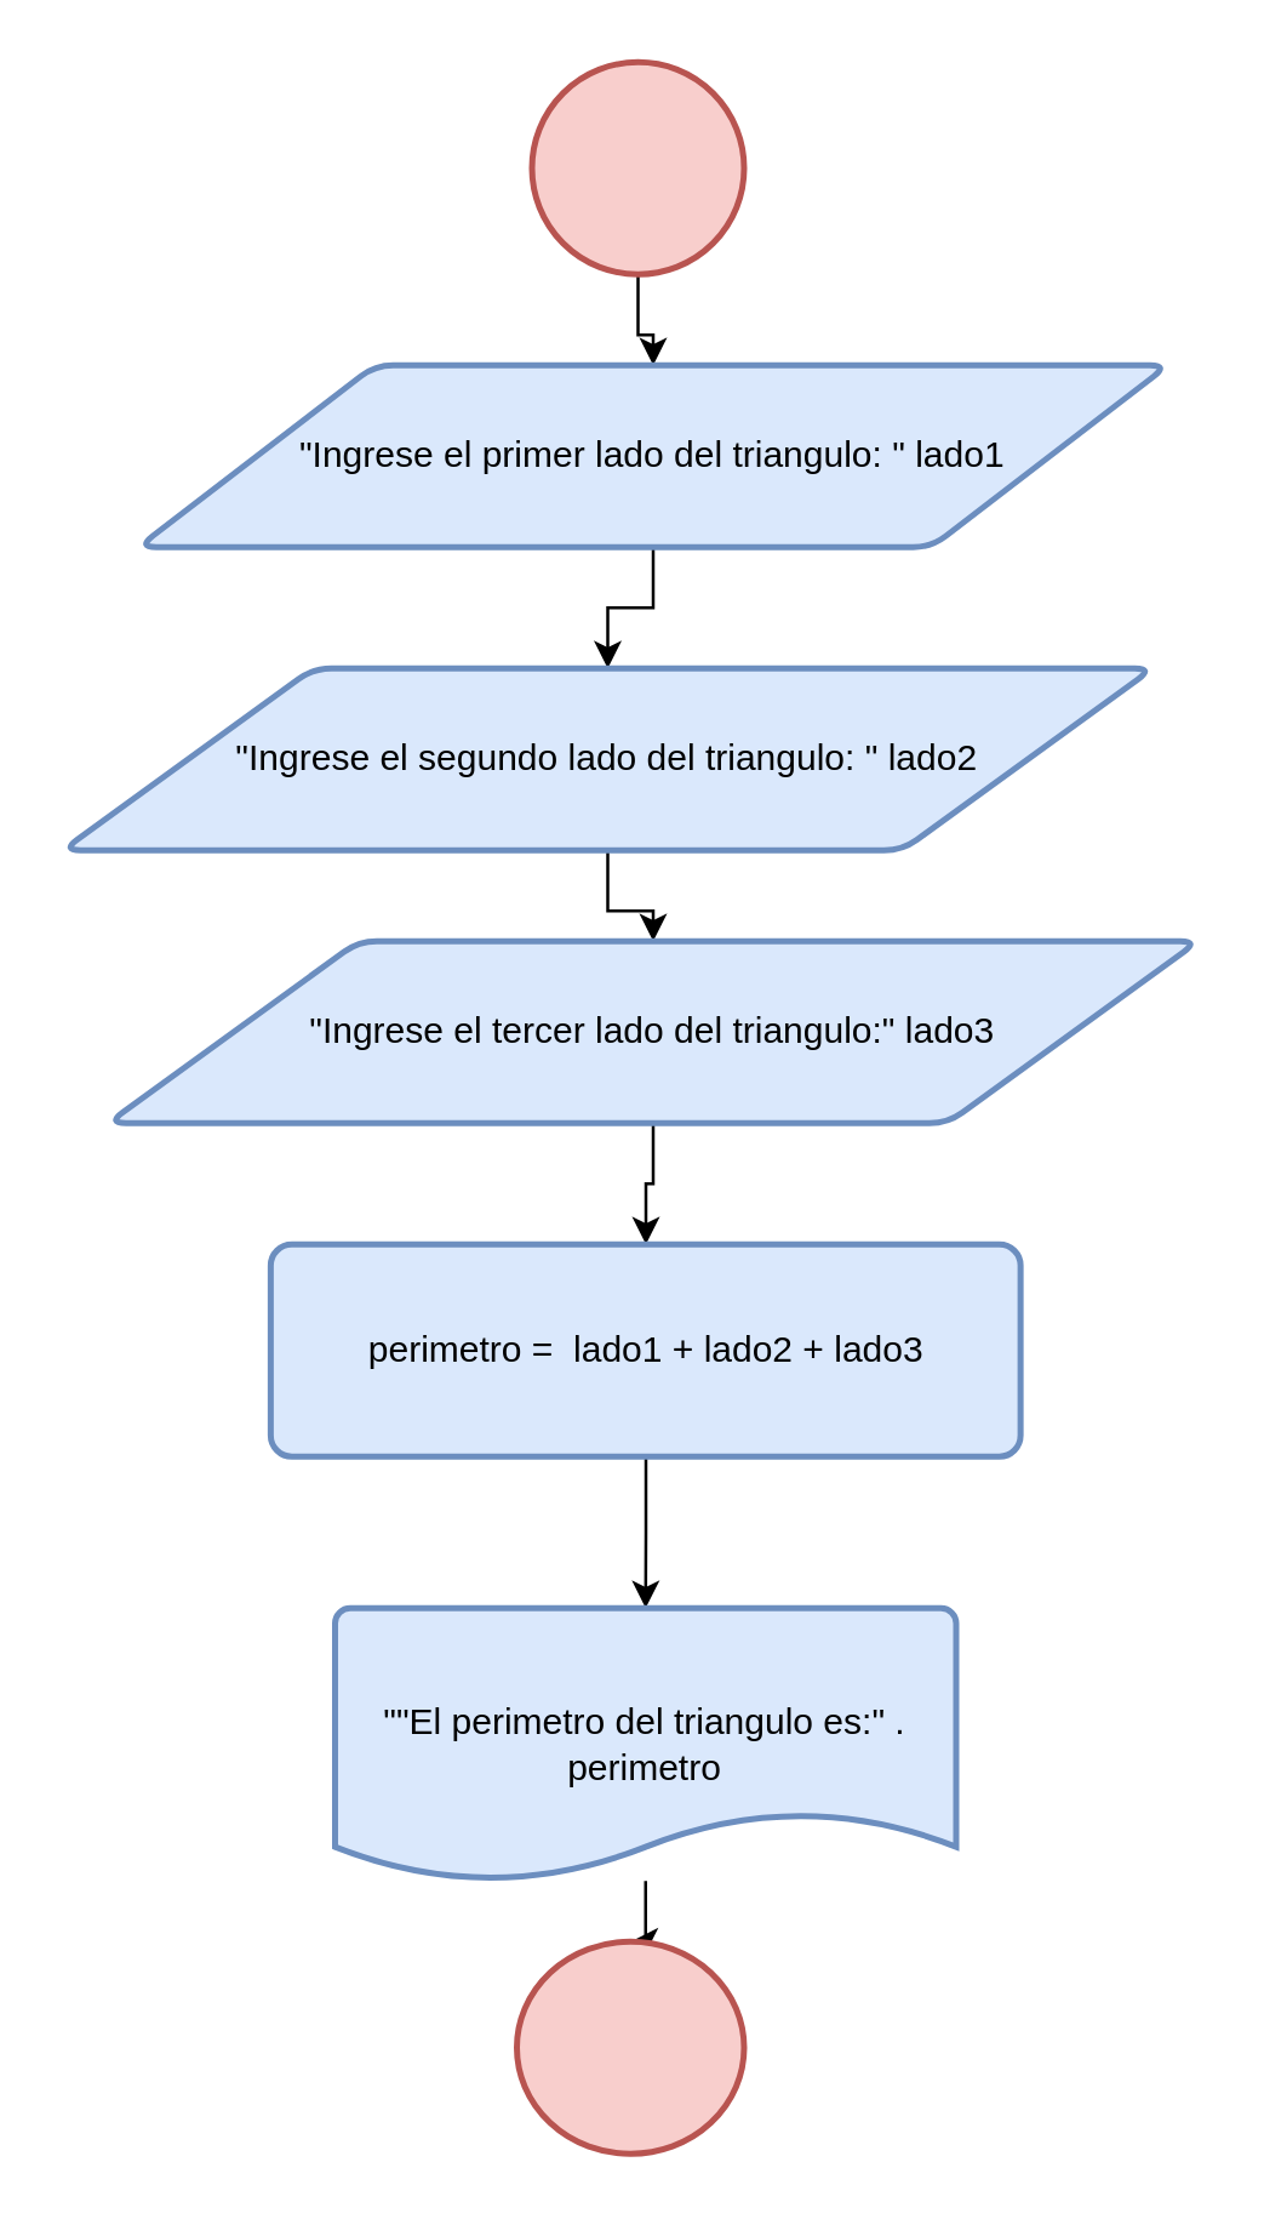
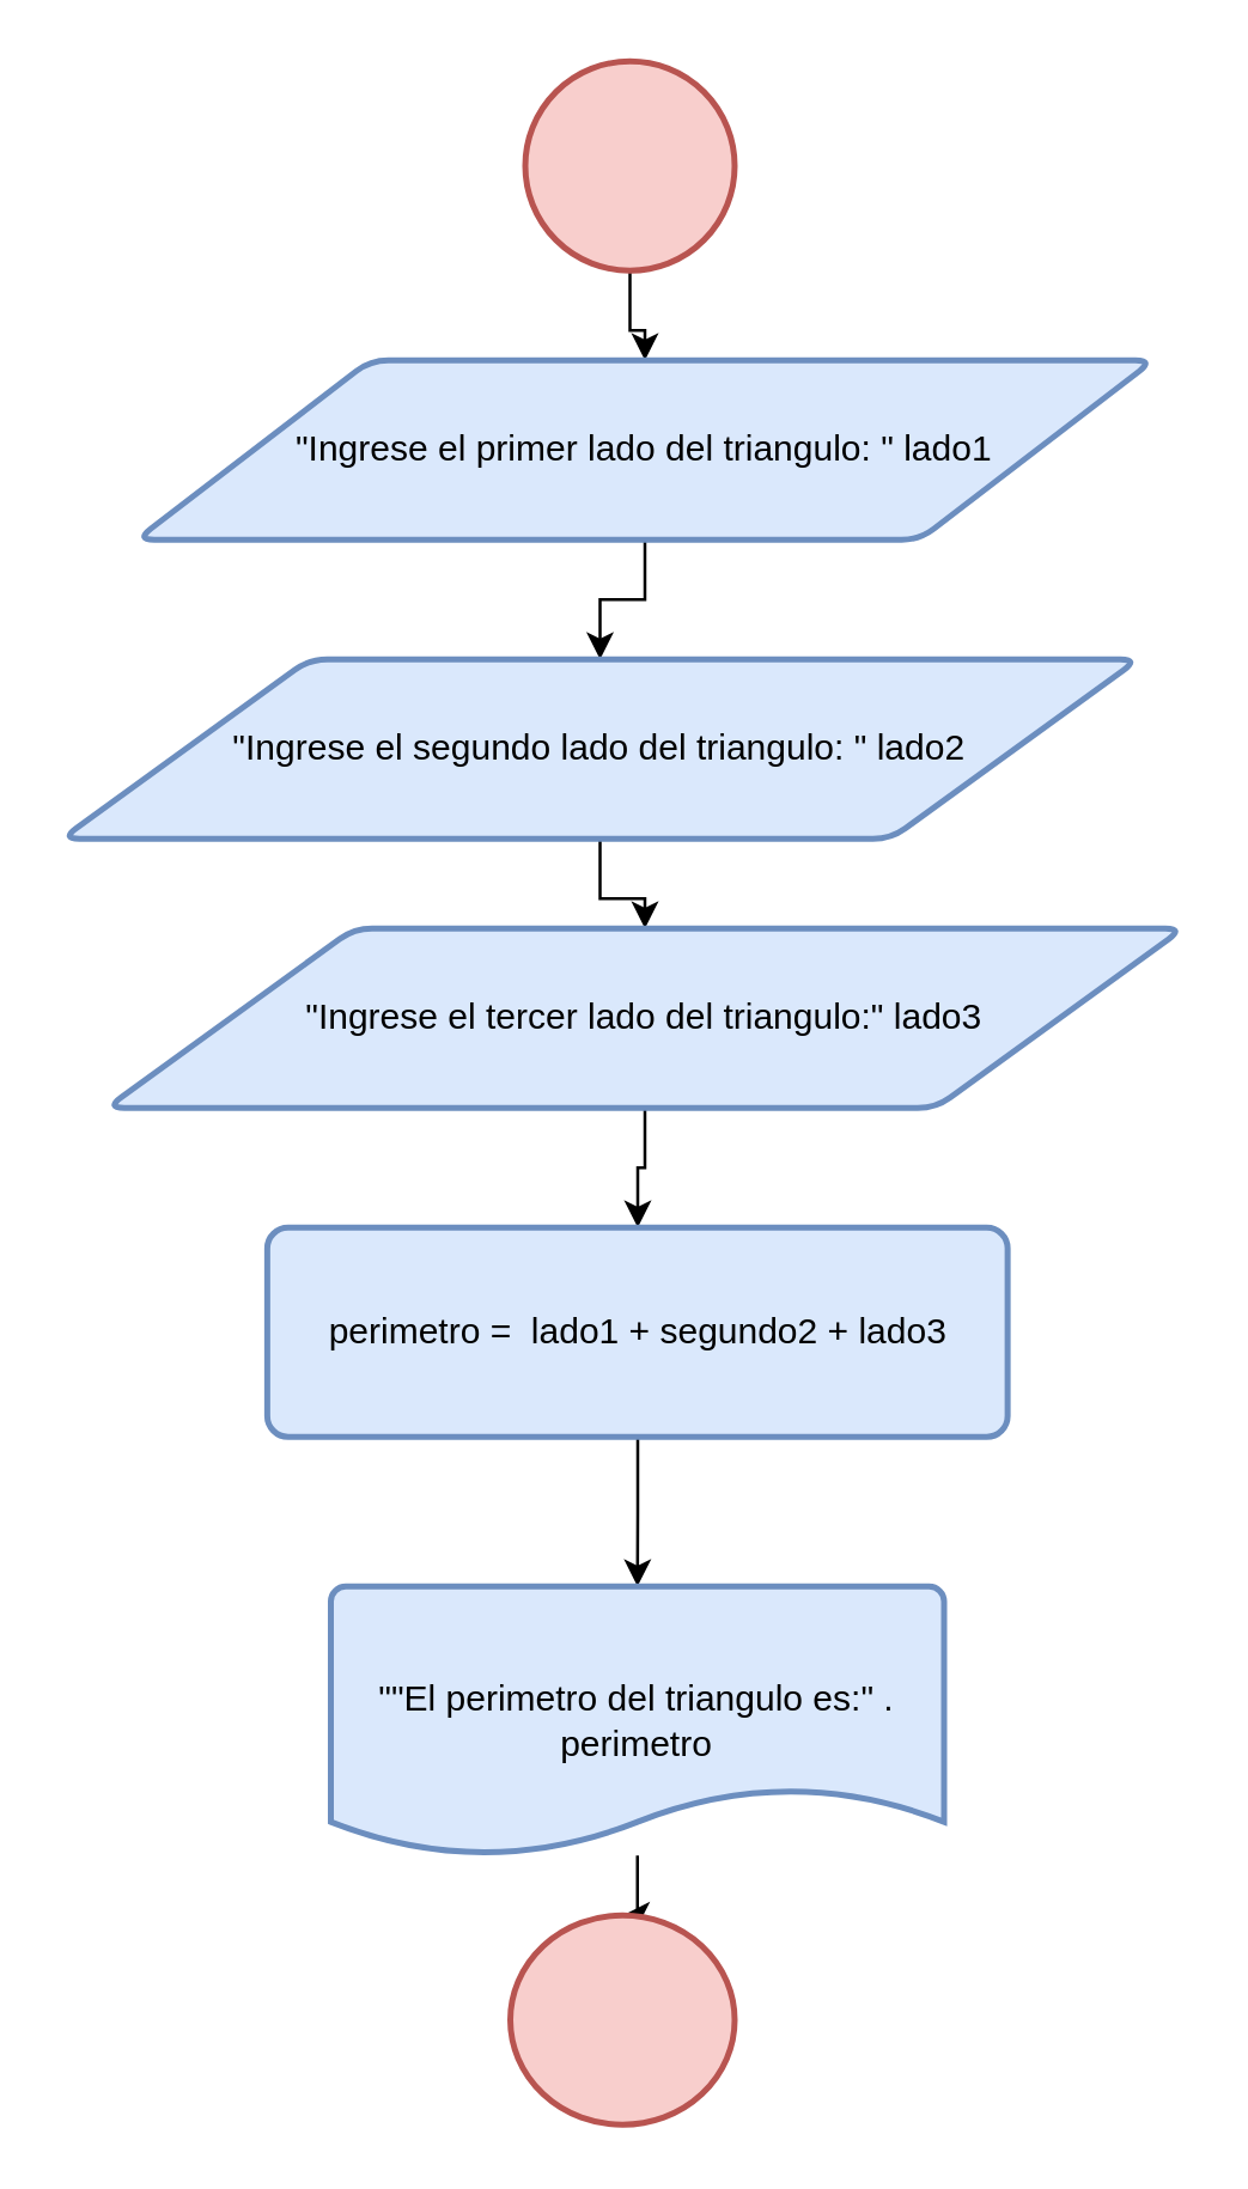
  <mxCell id="0" />
  <mxCell id="1" parent="0" />
  <mxCell id="2" style="edgeStyle=orthogonalEdgeStyle;rounded=0;orthogonalLoop=1;jettySize=auto;html=1;entryX=0.5;entryY=0;entryDx=0;entryDy=0;" edge="1" parent="1" source="3" target="5"><mxGeometry relative="1" as="geometry" /></mxCell>
  <mxCell id="3" value="" style="strokeWidth=2;html=1;shape=mxgraph.flowchart.start_2;whiteSpace=wrap;fillColor=#f8cecc;strokeColor=#b85450;" vertex="1" parent="1"><mxGeometry x="175" y="20" width="70" height="70" as="geometry" /></mxCell>
  <mxCell id="4" style="edgeStyle=orthogonalEdgeStyle;rounded=0;orthogonalLoop=1;jettySize=auto;html=1;" edge="1" parent="1" source="5" target="7"><mxGeometry relative="1" as="geometry" /></mxCell>
  <mxCell id="5" value="&quot;Ingrese el primer lado del triangulo: &quot; lado1" style="shape=parallelogram;html=1;strokeWidth=2;perimeter=parallelogramPerimeter;whiteSpace=wrap;rounded=1;arcSize=12;size=0.23;fillColor=#dae8fc;strokeColor=#6c8ebf;" vertex="1" parent="1"><mxGeometry x="45" y="120" width="340" height="60" as="geometry" /></mxCell>
  <mxCell id="6" style="edgeStyle=orthogonalEdgeStyle;rounded=0;orthogonalLoop=1;jettySize=auto;html=1;" edge="1" parent="1" source="7" target="9"><mxGeometry relative="1" as="geometry" /></mxCell>
  <mxCell id="7" value="&quot;Ingrese el segundo lado del triangulo: &quot; lado2" style="shape=parallelogram;html=1;strokeWidth=2;perimeter=parallelogramPerimeter;whiteSpace=wrap;rounded=1;arcSize=12;size=0.23;fillColor=#dae8fc;strokeColor=#6c8ebf;" vertex="1" parent="1"><mxGeometry x="20" y="220" width="360" height="60" as="geometry" /></mxCell>
  <mxCell id="8" style="edgeStyle=orthogonalEdgeStyle;rounded=0;orthogonalLoop=1;jettySize=auto;html=1;" edge="1" parent="1" source="9" target="11"><mxGeometry relative="1" as="geometry" /></mxCell>
  <mxCell id="9" value="&quot;Ingrese el tercer lado del triangulo:&quot; lado3" style="shape=parallelogram;html=1;strokeWidth=2;perimeter=parallelogramPerimeter;whiteSpace=wrap;rounded=1;arcSize=12;size=0.23;fillColor=#dae8fc;strokeColor=#6c8ebf;" vertex="1" parent="1"><mxGeometry x="35" y="310" width="360" height="60" as="geometry" /></mxCell>
  <mxCell id="10" style="edgeStyle=orthogonalEdgeStyle;rounded=0;orthogonalLoop=1;jettySize=auto;html=1;" edge="1" parent="1" source="11" target="13"><mxGeometry relative="1" as="geometry" /></mxCell>
- <mxCell id="11" value="perimetro =&amp;nbsp; lado1 + lado2 + lado3" style="rounded=1;whiteSpace=wrap;html=1;absoluteArcSize=1;arcSize=14;strokeWidth=2;fillColor=#dae8fc;strokeColor=#6c8ebf;" vertex="1" parent="1"><mxGeometry x="88.75" y="410" width="247.5" height="70" as="geometry" /></mxCell>
+ <mxCell id="11" value="perimetro =&amp;nbsp; lado1 + segundo2 + lado3" style="rounded=1;whiteSpace=wrap;html=1;absoluteArcSize=1;arcSize=14;strokeWidth=2;fillColor=#dae8fc;strokeColor=#6c8ebf;" vertex="1" parent="1"><mxGeometry x="88.75" y="410" width="247.5" height="70" as="geometry" /></mxCell>
  <mxCell id="12" style="edgeStyle=orthogonalEdgeStyle;rounded=0;orthogonalLoop=1;jettySize=auto;html=1;" edge="1" parent="1" source="13" target="14"><mxGeometry relative="1" as="geometry" /></mxCell>
  <mxCell id="13" value="&quot;&quot;El perimetro del triangulo es:&quot; . perimetro" style="strokeWidth=2;html=1;shape=mxgraph.flowchart.document2;whiteSpace=wrap;size=0.25;fillColor=#dae8fc;strokeColor=#6c8ebf;" vertex="1" parent="1"><mxGeometry x="110" y="530" width="205" height="90" as="geometry" /></mxCell>
  <mxCell id="14" value="" style="strokeWidth=2;html=1;shape=mxgraph.flowchart.start_2;whiteSpace=wrap;fillColor=#f8cecc;strokeColor=#b85450;" vertex="1" parent="1"><mxGeometry x="170" y="640" width="75" height="70" as="geometry" /></mxCell>
